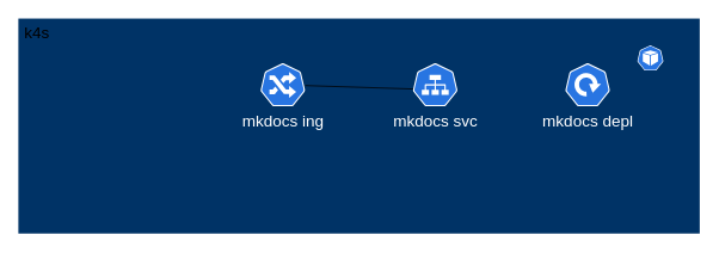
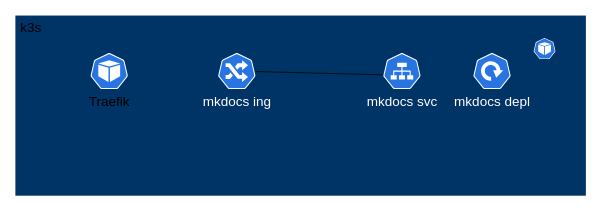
  <mxCell id="0" />
  <mxCell id="1" parent="0" />
- <mxCell id="2" value="&amp;nbsp;k4s" style="rounded=0;whiteSpace=wrap;html=1;fontSize=18;fillColor=#003366;strokeColor=none;labelPosition=center;verticalLabelPosition=middle;align=left;verticalAlign=top;" parent="1" vertex="1"><mxGeometry x="20" y="20" width="760" height="240" as="geometry" /></mxCell>
+ <mxCell id="2" value="&amp;nbsp;k3s" style="rounded=0;whiteSpace=wrap;html=1;fontSize=18;fillColor=#003366;strokeColor=none;labelPosition=center;verticalLabelPosition=middle;align=left;verticalAlign=top;" parent="1" vertex="1"><mxGeometry x="20" y="20" width="760" height="240" as="geometry" /></mxCell>
  <mxCell id="3" value="" style="sketch=0;html=1;dashed=0;whitespace=wrap;fillColor=#2875E2;strokeColor=#ffffff;points=[[0.005,0.63,0],[0.1,0.2,0],[0.9,0.2,0],[0.5,0,0],[0.995,0.63,0],[0.72,0.99,0],[0.5,1,0],[0.28,0.99,0]];verticalLabelPosition=bottom;align=center;verticalAlign=top;shape=mxgraph.kubernetes.icon;prIcon=pod;fontSize=18;fontColor=#FFFFFF;" parent="1" vertex="1"><mxGeometry x="710" y="50" width="30" height="28" as="geometry" /></mxCell>
  <mxCell id="4" value="mkdocs depl" style="sketch=0;html=1;dashed=0;whitespace=wrap;fillColor=#2875E2;strokeColor=#ffffff;points=[[0.005,0.63,0],[0.1,0.2,0],[0.9,0.2,0],[0.5,0,0],[0.995,0.63,0],[0.72,0.99,0],[0.5,1,0],[0.28,0.99,0]];verticalLabelPosition=bottom;align=center;verticalAlign=top;shape=mxgraph.kubernetes.icon;prIcon=deploy;fontSize=18;fontColor=#FFFFFF;" parent="1" vertex="1"><mxGeometry x="630" y="70" width="50" height="48" as="geometry" /></mxCell>
  <mxCell id="5" style="edgeStyle=none;html=1;exitX=0.995;exitY=0.63;exitDx=0;exitDy=0;exitPerimeter=0;fontSize=18;endArrow=none;endFill=0;" edge="1" parent="1" source="6" target="7"><mxGeometry relative="1" as="geometry" /></mxCell>
- <mxCell id="6" value="mkdocs svc" style="sketch=0;html=1;dashed=0;whitespace=wrap;fillColor=#2875E2;strokeColor=#ffffff;points=[[0.005,0.63,0],[0.1,0.2,0],[0.9,0.2,0],[0.5,0,0],[0.995,0.63,0],[0.72,0.99,0],[0.5,1,0],[0.28,0.99,0]];verticalLabelPosition=bottom;align=center;verticalAlign=top;shape=mxgraph.kubernetes.icon;prIcon=svc;fontSize=18;fontColor=#FFFFFF;" parent="1" vertex="1"><mxGeometry x="460" y="70" width="50" height="48" as="geometry" /></mxCell>
+ <mxCell id="6" value="mkdocs svc" style="sketch=0;html=1;dashed=0;whitespace=wrap;fillColor=#2875E2;strokeColor=#ffffff;points=[[0.005,0.63,0],[0.1,0.2,0],[0.9,0.2,0],[0.5,0,0],[0.995,0.63,0],[0.72,0.99,0],[0.5,1,0],[0.28,0.99,0]];verticalLabelPosition=bottom;align=center;verticalAlign=top;shape=mxgraph.kubernetes.icon;prIcon=svc;fontSize=18;fontColor=#FFFFFF;" parent="1" vertex="1"><mxGeometry x="510" y="70" width="50" height="48" as="geometry" /></mxCell>
  <mxCell id="7" value="mkdocs ing" style="sketch=0;html=1;dashed=0;whitespace=wrap;fillColor=#2875E2;strokeColor=#ffffff;points=[[0.005,0.63,0],[0.1,0.2,0],[0.9,0.2,0],[0.5,0,0],[0.995,0.63,0],[0.72,0.99,0],[0.5,1,0],[0.28,0.99,0]];verticalLabelPosition=bottom;align=center;verticalAlign=top;shape=mxgraph.kubernetes.icon;prIcon=ing;fontSize=18;fontColor=#FFFFFF;" parent="1" vertex="1"><mxGeometry x="290" y="70" width="50" height="48" as="geometry" /></mxCell>
+ <mxCell id="8" value="Traefik" style="sketch=0;html=1;dashed=0;whitespace=wrap;fillColor=#2875E2;strokeColor=#ffffff;points=[[0.005,0.63,0],[0.1,0.2,0],[0.9,0.2,0],[0.5,0,0],[0.995,0.63,0],[0.72,0.99,0],[0.5,1,0],[0.28,0.99,0]];verticalLabelPosition=bottom;align=center;verticalAlign=top;shape=mxgraph.kubernetes.icon;prIcon=pod;fontSize=18;" vertex="1" parent="1"><mxGeometry x="120" y="70" width="50" height="48" as="geometry" /></mxCell>
